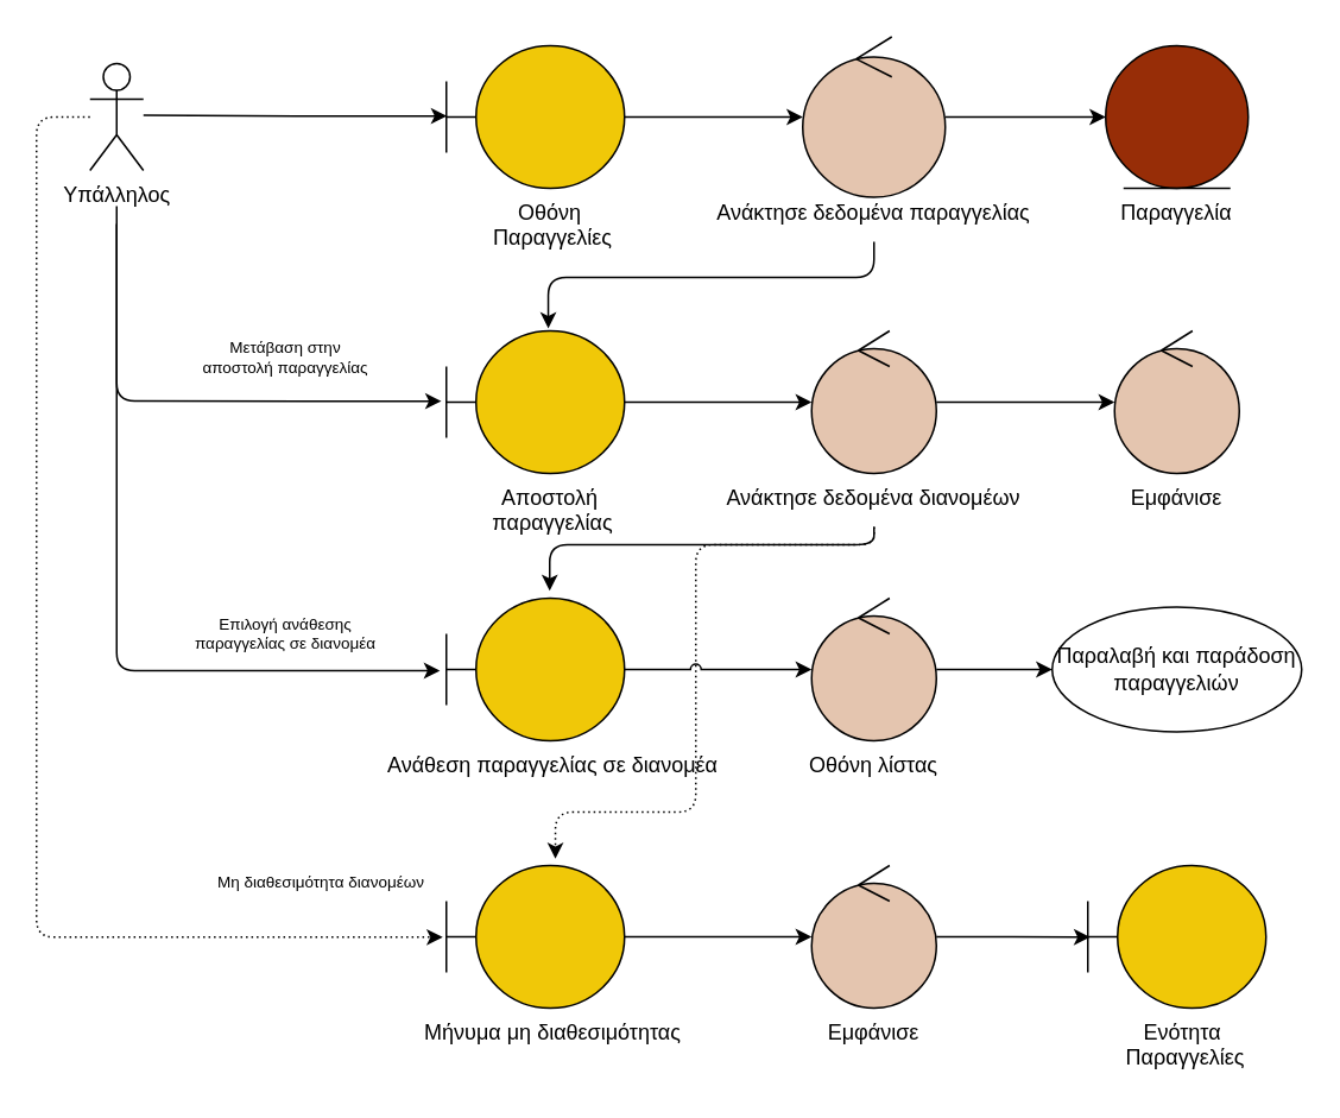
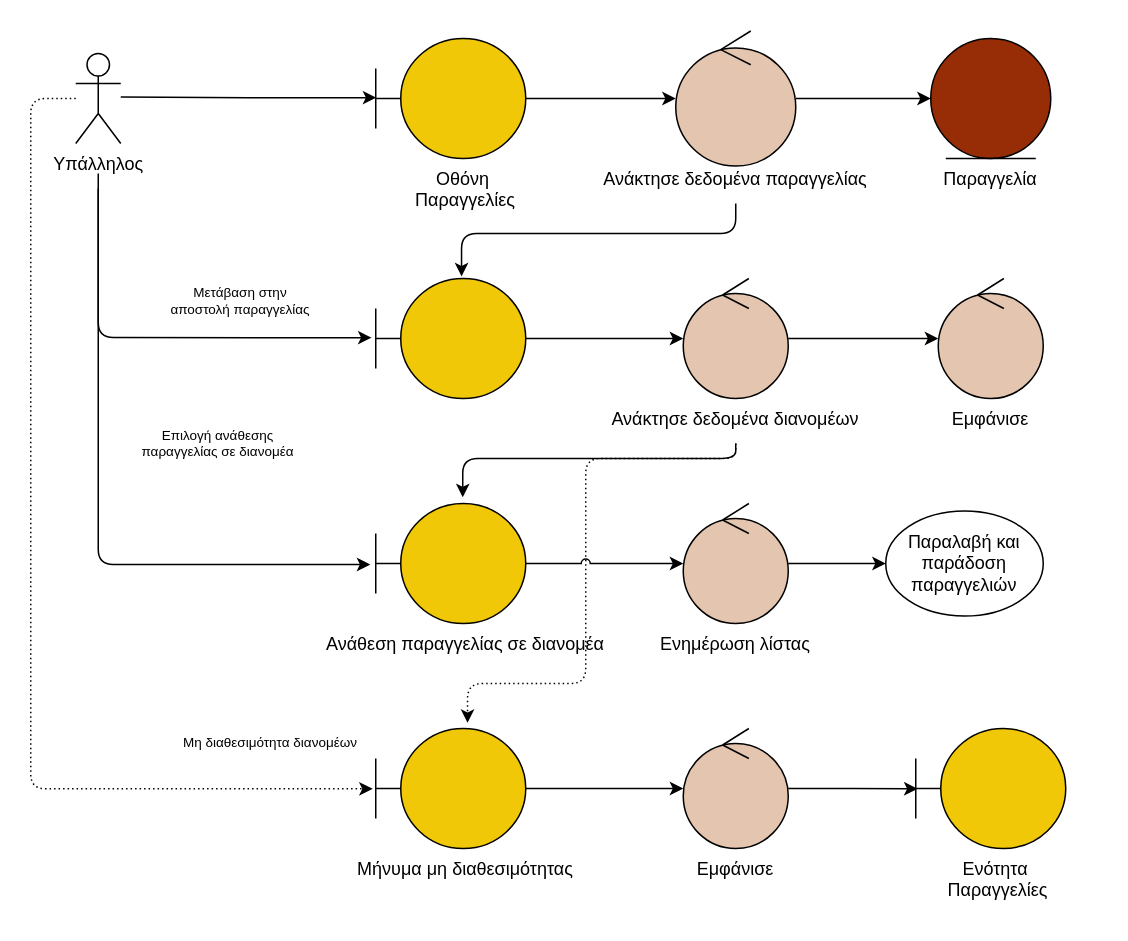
  <mxCell id="0" />
  <mxCell id="1" parent="0" />
  <mxCell id="2" style="edgeStyle=orthogonalEdgeStyle;rounded=0;orthogonalLoop=1;jettySize=auto;html=1;" parent="1" source="3" target="11" edge="1"><mxGeometry relative="1" as="geometry" /></mxCell>
  <mxCell id="3" value="" style="shape=umlBoundary;whiteSpace=wrap;html=1;fillColor=#F0C808;" parent="1" vertex="1"><mxGeometry x="250" y="25" width="100" height="80" as="geometry" /></mxCell>
  <mxCell id="4" style="edgeStyle=orthogonalEdgeStyle;rounded=0;orthogonalLoop=1;jettySize=auto;html=1;entryX=0.004;entryY=0.493;entryDx=0;entryDy=0;entryPerimeter=0;" parent="1" target="3" edge="1"><mxGeometry relative="1" as="geometry"><mxPoint x="80" y="64" as="sourcePoint" /></mxGeometry></mxCell>
  <mxCell id="5" style="edgeStyle=orthogonalEdgeStyle;rounded=1;orthogonalLoop=1;jettySize=auto;html=1;entryX=-0.028;entryY=0.493;entryDx=0;entryDy=0;entryPerimeter=0;jumpStyle=arc;" parent="1" target="14" edge="1"><mxGeometry relative="1" as="geometry"><Array as="points"><mxPoint x="65" y="224" /></Array><mxPoint x="65" y="115" as="sourcePoint" /></mxGeometry></mxCell>
  <mxCell id="6" style="edgeStyle=orthogonalEdgeStyle;rounded=1;orthogonalLoop=1;jettySize=auto;html=1;entryX=-0.036;entryY=0.508;entryDx=0;entryDy=0;entryPerimeter=0;jumpStyle=arc;" parent="1" target="21" edge="1"><mxGeometry relative="1" as="geometry"><Array as="points"><mxPoint x="65" y="376" /></Array><mxPoint x="65" y="125" as="sourcePoint" /></mxGeometry></mxCell>
  <mxCell id="7" style="edgeStyle=orthogonalEdgeStyle;rounded=1;orthogonalLoop=1;jettySize=auto;html=1;entryX=-0.02;entryY=0.503;entryDx=0;entryDy=0;entryPerimeter=0;fillColor=#ffe6cc;strokeColor=#000000;jumpStyle=arc;dashed=1;dashPattern=1 2;" parent="1" source="8" target="28" edge="1"><mxGeometry relative="1" as="geometry"><mxPoint x="240" y="525" as="targetPoint" /><Array as="points"><mxPoint x="20" y="65" /><mxPoint x="20" y="525" /></Array></mxGeometry></mxCell>
  <mxCell id="8" value="Υπάλληλος" style="shape=umlActor;verticalLabelPosition=bottom;verticalAlign=top;html=1;" parent="1" vertex="1"><mxGeometry x="50" y="35" width="30" height="60" as="geometry" /></mxCell>
  <mxCell id="9" style="edgeStyle=orthogonalEdgeStyle;rounded=0;orthogonalLoop=1;jettySize=auto;html=1;entryX=0;entryY=0.5;entryDx=0;entryDy=0;" parent="1" source="11" target="12" edge="1"><mxGeometry relative="1" as="geometry" /></mxCell>
  <mxCell id="10" style="edgeStyle=orthogonalEdgeStyle;rounded=1;orthogonalLoop=1;jettySize=auto;html=1;entryX=0.572;entryY=-0.017;entryDx=0;entryDy=0;entryPerimeter=0;jumpStyle=arc;exitX=0.5;exitY=1;exitDx=0;exitDy=0;" parent="1" source="34" target="14" edge="1"><mxGeometry relative="1" as="geometry"><Array as="points"><mxPoint x="490" y="155" /><mxPoint x="307" y="155" /></Array></mxGeometry></mxCell>
  <mxCell id="11" value="" style="ellipse;shape=umlControl;whiteSpace=wrap;html=1;fillColor=#E4C5AF;" parent="1" vertex="1"><mxGeometry x="450" y="20" width="80" height="90" as="geometry" /></mxCell>
  <mxCell id="12" value="" style="ellipse;shape=umlEntity;whiteSpace=wrap;html=1;fillColor=#972D07;" parent="1" vertex="1"><mxGeometry x="620" y="25" width="80" height="80" as="geometry" /></mxCell>
  <mxCell id="13" style="edgeStyle=orthogonalEdgeStyle;rounded=0;orthogonalLoop=1;jettySize=auto;html=1;" parent="1" source="14" target="18" edge="1"><mxGeometry relative="1" as="geometry" /></mxCell>
  <mxCell id="14" value="" style="shape=umlBoundary;whiteSpace=wrap;html=1;fillColor=#F0C808;" parent="1" vertex="1"><mxGeometry x="250" y="185" width="100" height="80" as="geometry" /></mxCell>
  <mxCell id="15" style="edgeStyle=orthogonalEdgeStyle;rounded=0;orthogonalLoop=1;jettySize=auto;html=1;" parent="1" source="18" target="19" edge="1"><mxGeometry relative="1" as="geometry" /></mxCell>
  <mxCell id="16" style="edgeStyle=orthogonalEdgeStyle;rounded=1;orthogonalLoop=1;jettySize=auto;html=1;entryX=0.612;entryY=-0.047;entryDx=0;entryDy=0;entryPerimeter=0;fillColor=#ffe6cc;strokeColor=#000000;jumpStyle=arc;dashed=1;dashPattern=1 2;exitX=0.5;exitY=1;exitDx=0;exitDy=0;" parent="1" source="37" target="28" edge="1"><mxGeometry relative="1" as="geometry"><Array as="points"><mxPoint x="490" y="305" /><mxPoint x="390" y="305" /><mxPoint x="390" y="455" /><mxPoint x="311" y="455" /></Array></mxGeometry></mxCell>
  <mxCell id="17" style="edgeStyle=orthogonalEdgeStyle;rounded=1;orthogonalLoop=1;jettySize=auto;html=1;entryX=0.58;entryY=-0.052;entryDx=0;entryDy=0;entryPerimeter=0;jumpStyle=arc;exitX=0.5;exitY=1;exitDx=0;exitDy=0;" parent="1" source="37" target="21" edge="1"><mxGeometry relative="1" as="geometry"><Array as="points"><mxPoint x="490" y="305" /><mxPoint x="308" y="305" /></Array></mxGeometry></mxCell>
  <mxCell id="18" value="" style="ellipse;shape=umlControl;whiteSpace=wrap;html=1;fillColor=#E4C5AF;" parent="1" vertex="1"><mxGeometry x="455" y="185" width="70" height="80" as="geometry" /></mxCell>
  <mxCell id="19" value="" style="ellipse;shape=umlControl;whiteSpace=wrap;html=1;fillColor=#E4C5AF;" parent="1" vertex="1"><mxGeometry x="625" y="185" width="70" height="80" as="geometry" /></mxCell>
  <mxCell id="20" style="edgeStyle=orthogonalEdgeStyle;rounded=0;orthogonalLoop=1;jettySize=auto;html=1;jumpStyle=arc;" parent="1" source="21" target="23" edge="1"><mxGeometry relative="1" as="geometry" /></mxCell>
  <mxCell id="21" value="" style="shape=umlBoundary;whiteSpace=wrap;html=1;fillColor=#F0C808;" parent="1" vertex="1"><mxGeometry x="250" y="335" width="100" height="80" as="geometry" /></mxCell>
  <mxCell id="22" style="edgeStyle=orthogonalEdgeStyle;rounded=0;orthogonalLoop=1;jettySize=auto;html=1;entryX=0;entryY=0.5;entryDx=0;entryDy=0;" parent="1" source="23" target="24" edge="1"><mxGeometry relative="1" as="geometry" /></mxCell>
  <mxCell id="23" value="" style="ellipse;shape=umlControl;whiteSpace=wrap;html=1;fillColor=#E4C5AF;" parent="1" vertex="1"><mxGeometry x="455" y="335" width="70" height="80" as="geometry" /></mxCell>
- <mxCell id="24" value="Παραλαβή και παράδοση παραγγελιών" style="ellipse;whiteSpace=wrap;html=1;" parent="1" vertex="1"><mxGeometry x="590" y="340" width="140" height="70" as="geometry" /></mxCell>
+ <mxCell id="24" value="Παραλαβή και παράδοση παραγγελιών" style="ellipse;whiteSpace=wrap;html=1;" parent="1" vertex="1"><mxGeometry x="590" y="340" width="105" height="70" as="geometry" /></mxCell>
  <mxCell id="25" style="edgeStyle=orthogonalEdgeStyle;rounded=0;orthogonalLoop=1;jettySize=auto;html=1;entryX=0.012;entryY=0.503;entryDx=0;entryDy=0;entryPerimeter=0;fillColor=#ffe6cc;strokeColor=#000000;" parent="1" source="26" target="29" edge="1"><mxGeometry relative="1" as="geometry" /></mxCell>
  <mxCell id="26" value="" style="ellipse;shape=umlControl;whiteSpace=wrap;html=1;fillColor=#E4C5AF;strokeColor=#000000;" parent="1" vertex="1"><mxGeometry x="455" y="485" width="70" height="80" as="geometry" /></mxCell>
  <mxCell id="27" style="edgeStyle=orthogonalEdgeStyle;rounded=0;orthogonalLoop=1;jettySize=auto;html=1;fillColor=#ffe6cc;strokeColor=#000000;" parent="1" source="28" target="26" edge="1"><mxGeometry relative="1" as="geometry" /></mxCell>
  <mxCell id="28" value="" style="shape=umlBoundary;whiteSpace=wrap;html=1;fillColor=#F0C808;strokeColor=#000000;" parent="1" vertex="1"><mxGeometry x="250" y="485" width="100" height="80" as="geometry" /></mxCell>
  <mxCell id="29" value="" style="shape=umlBoundary;whiteSpace=wrap;html=1;fillColor=#F0C808;strokeColor=#000000;" parent="1" vertex="1"><mxGeometry x="610" y="485" width="100" height="80" as="geometry" /></mxCell>
  <mxCell id="30" value="Μετάβαση στην αποστολή παραγγελίας" style="text;html=1;strokeColor=none;fillColor=none;align=center;verticalAlign=middle;whiteSpace=wrap;rounded=0;fontSize=9;" parent="1" vertex="1"><mxGeometry x="110" y="185" width="100" height="30" as="geometry" /></mxCell>
- <mxCell id="31" value="Επιλογή ανάθεσης παραγγελίας σε διανομέα" style="text;html=1;strokeColor=none;fillColor=none;align=center;verticalAlign=middle;whiteSpace=wrap;rounded=0;fontSize=9;" parent="1" vertex="1"><mxGeometry x="105" y="340" width="110" height="30" as="geometry" /></mxCell>
+ <mxCell id="31" value="Επιλογή ανάθεσης παραγγελίας σε διανομέα" style="text;html=1;strokeColor=none;fillColor=none;align=center;verticalAlign=middle;whiteSpace=wrap;rounded=0;fontSize=9;" parent="1" vertex="1"><mxGeometry x="90" y="280" width="110" height="30" as="geometry" /></mxCell>
  <mxCell id="32" value="Μη διαθεσιμότητα διανομέων" style="text;html=1;strokeColor=none;fillColor=none;align=center;verticalAlign=middle;whiteSpace=wrap;rounded=0;fontSize=9;" parent="1" vertex="1"><mxGeometry x="120" y="480" width="120" height="30" as="geometry" /></mxCell>
  <mxCell id="33" value="&lt;meta charset=&quot;utf-8&quot;&gt;&lt;span style=&quot;color: rgb(0, 0, 0); font-family: helvetica; font-size: 12px; font-style: normal; font-weight: 400; letter-spacing: normal; text-indent: 0px; text-transform: none; word-spacing: 0px; display: inline; float: none;&quot;&gt;Οθόνη&amp;nbsp;&lt;/span&gt;&lt;br style=&quot;color: rgb(0, 0, 0); font-family: helvetica; font-size: 12px; font-style: normal; font-weight: 400; letter-spacing: normal; text-indent: 0px; text-transform: none; word-spacing: 0px;&quot;&gt;&lt;span style=&quot;color: rgb(0, 0, 0); font-family: helvetica; font-size: 12px; font-style: normal; font-weight: 400; letter-spacing: normal; text-indent: 0px; text-transform: none; word-spacing: 0px; display: inline; float: none;&quot;&gt;Παραγγελίες&lt;/span&gt;" style="text;whiteSpace=wrap;html=1;align=center;labelBackgroundColor=none;" vertex="1" parent="1"><mxGeometry x="260" y="105" width="100" height="40" as="geometry" /></mxCell>
  <mxCell id="34" value="&lt;meta charset=&quot;utf-8&quot;&gt;&lt;span style=&quot;color: rgb(0, 0, 0); font-family: helvetica; font-size: 12px; font-style: normal; font-weight: 400; letter-spacing: normal; text-indent: 0px; text-transform: none; word-spacing: 0px; display: inline; float: none;&quot;&gt;Ανάκτησε δεδομένα παραγγελίας&lt;/span&gt;" style="text;whiteSpace=wrap;html=1;align=center;labelBackgroundColor=none;" vertex="1" parent="1"><mxGeometry x="380" y="105" width="220" height="30" as="geometry" /></mxCell>
  <mxCell id="35" value="&lt;meta charset=&quot;utf-8&quot;&gt;&lt;span style=&quot;color: rgb(0, 0, 0); font-family: helvetica; font-size: 12px; font-style: normal; font-weight: 400; letter-spacing: normal; text-indent: 0px; text-transform: none; word-spacing: 0px; display: inline; float: none;&quot;&gt;Παραγγελία&lt;/span&gt;" style="text;whiteSpace=wrap;html=1;align=center;labelBackgroundColor=none;" vertex="1" parent="1"><mxGeometry x="615" y="105" width="90" height="30" as="geometry" /></mxCell>
- <mxCell id="36" value="&lt;meta charset=&quot;utf-8&quot;&gt;&lt;span style=&quot;color: rgb(0, 0, 0); font-family: helvetica; font-size: 12px; font-style: normal; font-weight: 400; letter-spacing: normal; text-indent: 0px; text-transform: none; word-spacing: 0px; display: inline; float: none;&quot;&gt;Αποστολή&amp;nbsp;&lt;/span&gt;&lt;br style=&quot;color: rgb(0, 0, 0); font-family: helvetica; font-size: 12px; font-style: normal; font-weight: 400; letter-spacing: normal; text-indent: 0px; text-transform: none; word-spacing: 0px;&quot;&gt;&lt;span style=&quot;color: rgb(0, 0, 0); font-family: helvetica; font-size: 12px; font-style: normal; font-weight: 400; letter-spacing: normal; text-indent: 0px; text-transform: none; word-spacing: 0px; display: inline; float: none;&quot;&gt;παραγγελίας&lt;/span&gt;" style="text;whiteSpace=wrap;html=1;align=center;labelBackgroundColor=none;" vertex="1" parent="1"><mxGeometry x="260" y="265" width="100" height="40" as="geometry" /></mxCell>
  <mxCell id="37" value="&lt;meta charset=&quot;utf-8&quot;&gt;&lt;span style=&quot;color: rgb(0, 0, 0); font-family: helvetica; font-size: 12px; font-style: normal; font-weight: 400; letter-spacing: normal; text-indent: 0px; text-transform: none; word-spacing: 0px; display: inline; float: none;&quot;&gt;Ανάκτησε δεδομένα διανομέων&lt;/span&gt;" style="text;whiteSpace=wrap;html=1;align=center;labelBackgroundColor=none;" vertex="1" parent="1"><mxGeometry x="385" y="265" width="210" height="30" as="geometry" /></mxCell>
  <mxCell id="38" value="&lt;meta charset=&quot;utf-8&quot;&gt;&lt;span style=&quot;color: rgb(0, 0, 0); font-family: helvetica; font-size: 12px; font-style: normal; font-weight: 400; letter-spacing: normal; text-indent: 0px; text-transform: none; word-spacing: 0px; display: inline; float: none;&quot;&gt;Εμφάνισε&lt;/span&gt;" style="text;whiteSpace=wrap;html=1;align=center;labelBackgroundColor=none;" vertex="1" parent="1"><mxGeometry x="620" y="265" width="80" height="30" as="geometry" /></mxCell>
  <mxCell id="39" value="&lt;meta charset=&quot;utf-8&quot;&gt;&lt;span style=&quot;color: rgb(0, 0, 0); font-family: helvetica; font-size: 12px; font-style: normal; font-weight: 400; letter-spacing: normal; text-indent: 0px; text-transform: none; word-spacing: 0px; display: inline; float: none;&quot;&gt;Ανάθεση παραγγελίας σε διανομέα&lt;/span&gt;" style="text;whiteSpace=wrap;html=1;align=center;labelBackgroundColor=none;" vertex="1" parent="1"><mxGeometry x="195" y="415" width="230" height="30" as="geometry" /></mxCell>
- <mxCell id="40" value="&lt;meta charset=&quot;utf-8&quot;&gt;&lt;span style=&quot;color: rgb(0, 0, 0); font-family: helvetica; font-size: 12px; font-style: normal; font-weight: 400; letter-spacing: normal; text-indent: 0px; text-transform: none; word-spacing: 0px; display: inline; float: none;&quot;&gt;Οθόνη λίστας&lt;/span&gt;" style="text;whiteSpace=wrap;html=1;align=center;labelBackgroundColor=none;" vertex="1" parent="1"><mxGeometry x="425" y="415" width="130" height="30" as="geometry" /></mxCell>
+ <mxCell id="40" value="&lt;meta charset=&quot;utf-8&quot;&gt;&lt;span style=&quot;color: rgb(0, 0, 0); font-family: helvetica; font-size: 12px; font-style: normal; font-weight: 400; letter-spacing: normal; text-indent: 0px; text-transform: none; word-spacing: 0px; display: inline; float: none;&quot;&gt;Ενημέρωση λίστας&lt;/span&gt;" style="text;whiteSpace=wrap;html=1;align=center;labelBackgroundColor=none;" vertex="1" parent="1"><mxGeometry x="425" y="415" width="130" height="30" as="geometry" /></mxCell>
  <mxCell id="41" value="&lt;meta charset=&quot;utf-8&quot;&gt;&lt;span style=&quot;color: rgb(0, 0, 0); font-family: helvetica; font-size: 12px; font-style: normal; font-weight: 400; letter-spacing: normal; text-indent: 0px; text-transform: none; word-spacing: 0px; display: inline; float: none;&quot;&gt;Μήνυμα μη διαθεσιμότητας&lt;/span&gt;" style="text;whiteSpace=wrap;html=1;align=center;labelBackgroundColor=none;" vertex="1" parent="1"><mxGeometry x="220" y="565" width="180" height="30" as="geometry" /></mxCell>
  <mxCell id="42" value="&lt;meta charset=&quot;utf-8&quot;&gt;&lt;span style=&quot;color: rgb(0, 0, 0); font-family: helvetica; font-size: 12px; font-style: normal; font-weight: 400; letter-spacing: normal; text-indent: 0px; text-transform: none; word-spacing: 0px; display: inline; float: none;&quot;&gt;Εμφάνισε&lt;/span&gt;" style="text;whiteSpace=wrap;html=1;align=center;labelBackgroundColor=none;" vertex="1" parent="1"><mxGeometry x="450" y="565" width="80" height="30" as="geometry" /></mxCell>
  <mxCell id="43" value="&lt;meta charset=&quot;utf-8&quot;&gt;&lt;span style=&quot;color: rgb(0, 0, 0); font-family: helvetica; font-size: 12px; font-style: normal; font-weight: 400; letter-spacing: normal; text-indent: 0px; text-transform: none; word-spacing: 0px; display: inline; float: none;&quot;&gt;Ενότητα&amp;nbsp;&lt;/span&gt;&lt;br style=&quot;color: rgb(0, 0, 0); font-family: helvetica; font-size: 12px; font-style: normal; font-weight: 400; letter-spacing: normal; text-indent: 0px; text-transform: none; word-spacing: 0px;&quot;&gt;&lt;span style=&quot;color: rgb(0, 0, 0); font-family: helvetica; font-size: 12px; font-style: normal; font-weight: 400; letter-spacing: normal; text-indent: 0px; text-transform: none; word-spacing: 0px; display: inline; float: none;&quot;&gt;Παραγγελίες&lt;/span&gt;" style="text;whiteSpace=wrap;html=1;align=center;labelBackgroundColor=none;" vertex="1" parent="1"><mxGeometry x="615" y="565" width="100" height="40" as="geometry" /></mxCell>
